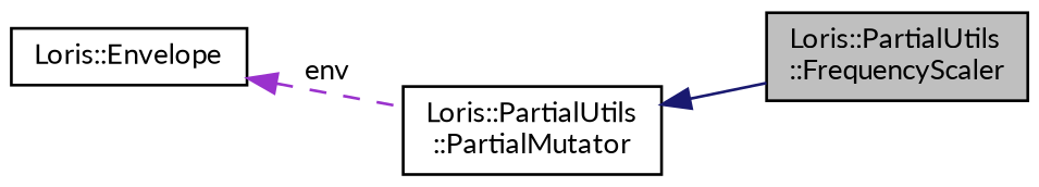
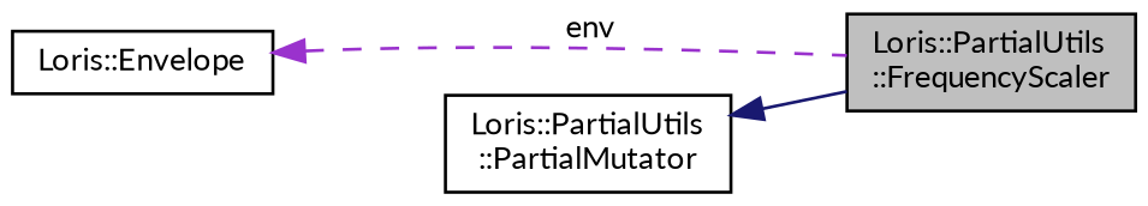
  digraph {
    fontname=Lato
    rankdir=LR
    node [color=black fillcolor=white fontname=Lato fontsize=10 shape=record style=filled]
    edge [dir=back fontname=Lato fontsize=10 labelfontname=Helvetica labelfontsize=10]
    n1 [fillcolor=grey75 fontcolor=black height=0.2 label="Loris::PartialUtils\l::FrequencyScaler" width=0.4]
    n2 [height=0.2 label="Loris::PartialUtils\l::PartialMutator" width=0.4]
    n3 [height=0.2 label="Loris::Envelope" width=0.4]
    n2 -> n1 [color=midnightblue style=solid]
-   n3 -> n2 [color=darkorchid3 label=" env" style=dashed]
+   n3 -> n1 [color=darkorchid3 label=" env" style=dashed]
  }
